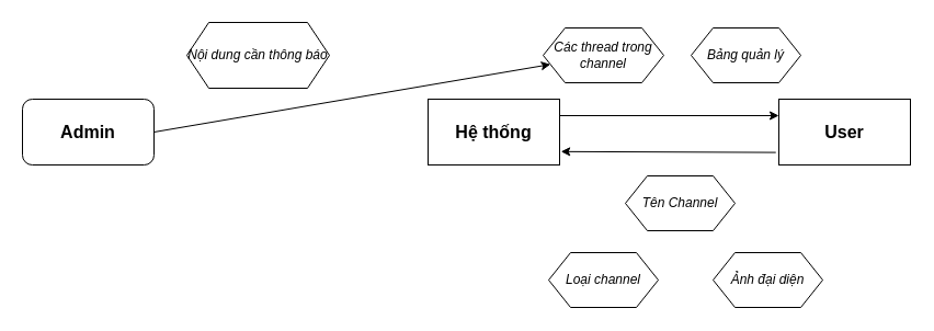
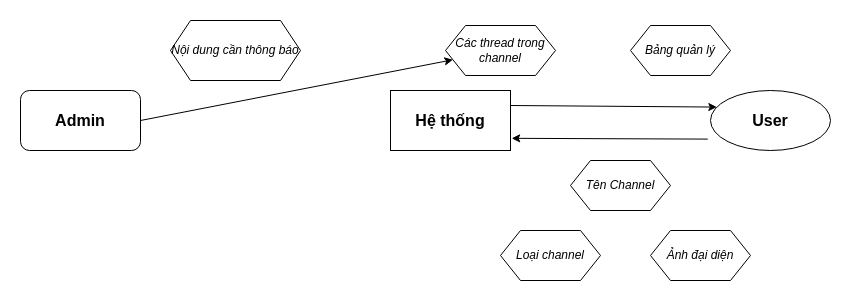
  <mxCell id="0" />
  <mxCell id="1" parent="0" />
  <mxCell id="2" value="&lt;b style=&quot;font-size: 16px;&quot;&gt;Admin&lt;/b&gt;" style="whiteSpace=wrap;html=1;rounded=1;" vertex="1" parent="1"><mxGeometry x="20" y="90" width="120" height="60" as="geometry" /></mxCell>
  <mxCell id="3" value="&lt;font style=&quot;font-size: 16px;&quot;&gt;&lt;b&gt;Hệ thống&lt;/b&gt;&lt;/font&gt;" style="rounded=0;whiteSpace=wrap;html=1;" vertex="1" parent="1"><mxGeometry x="390" y="90" width="120" height="60" as="geometry" /></mxCell>
- <mxCell id="4" value="&lt;font style=&quot;font-size: 16px;&quot;&gt;&lt;b&gt;User&lt;/b&gt;&lt;/font&gt;" style="rounded=0;whiteSpace=wrap;html=1;" vertex="1" parent="1"><mxGeometry x="710" y="90" width="120" height="60" as="geometry" /></mxCell>
+ <mxCell id="4" value="&lt;font style=&quot;font-size: 16px;&quot;&gt;&lt;b&gt;User&lt;/b&gt;&lt;/font&gt;" style="ellipse;whiteSpace=wrap;html=1;" vertex="1" parent="1"><mxGeometry x="710" y="90" width="120" height="60" as="geometry" /></mxCell>
  <mxCell id="5" value="" style="endArrow=classic;html=1;rounded=0;fontSize=16;exitX=1;exitY=0.5;exitDx=0;exitDy=0;" edge="1" parent="1" source="2" target="12"><mxGeometry width="50" height="50" relative="1" as="geometry"><mxPoint x="400" y="230" as="sourcePoint" /><mxPoint x="450" y="180" as="targetPoint" /></mxGeometry></mxCell>
  <mxCell id="6" value="" style="endArrow=classic;html=1;rounded=0;fontSize=16;entryX=0;entryY=0.25;entryDx=0;entryDy=0;exitX=1;exitY=0.25;exitDx=0;exitDy=0;" edge="1" parent="1" source="3" target="4"><mxGeometry width="50" height="50" relative="1" as="geometry"><mxPoint x="400" y="240" as="sourcePoint" /><mxPoint x="450" y="190" as="targetPoint" /></mxGeometry></mxCell>
  <mxCell id="7" value="" style="endArrow=classic;html=1;rounded=0;fontSize=16;entryX=1.01;entryY=0.797;entryDx=0;entryDy=0;entryPerimeter=0;exitX=-0.023;exitY=0.81;exitDx=0;exitDy=0;exitPerimeter=0;" edge="1" parent="1" source="4" target="3"><mxGeometry width="50" height="50" relative="1" as="geometry"><mxPoint x="400" y="240" as="sourcePoint" /><mxPoint x="450" y="190" as="targetPoint" /></mxGeometry></mxCell>
  <mxCell id="8" value="&lt;font style=&quot;font-size: 12px;&quot;&gt;Nội dung cần thông báo&lt;/font&gt;" style="shape=hexagon;perimeter=hexagonPerimeter2;whiteSpace=wrap;html=1;fixedSize=1;fontSize=12;fontStyle=2" vertex="1" parent="1"><mxGeometry x="170" y="20" width="130" height="60" as="geometry" /></mxCell>
  <mxCell id="9" value="Tên Channel" style="shape=hexagon;perimeter=hexagonPerimeter2;whiteSpace=wrap;html=1;fixedSize=1;fontFamily=Helvetica;fontSize=12;fontStyle=2" vertex="1" parent="1"><mxGeometry x="570" y="160" width="100" height="50" as="geometry" /></mxCell>
  <mxCell id="10" value="&lt;i&gt;Loại channel&lt;/i&gt;" style="shape=hexagon;perimeter=hexagonPerimeter2;whiteSpace=wrap;html=1;fixedSize=1;fontFamily=Helvetica;fontSize=12;" vertex="1" parent="1"><mxGeometry x="500" y="230" width="100" height="50" as="geometry" /></mxCell>
  <mxCell id="11" value="Ảnh đại diện" style="shape=hexagon;perimeter=hexagonPerimeter2;whiteSpace=wrap;html=1;fixedSize=1;fontFamily=Helvetica;fontSize=12;fontStyle=2" vertex="1" parent="1"><mxGeometry x="650" y="230" width="100" height="50" as="geometry" /></mxCell>
- <mxCell id="12" value="&lt;i&gt;Các thread trong channel&lt;/i&gt;" style="shape=hexagon;perimeter=hexagonPerimeter2;whiteSpace=wrap;html=1;fixedSize=1;fontFamily=Helvetica;fontSize=12;" vertex="1" parent="1"><mxGeometry x="495" y="25" width="110" height="50" as="geometry" /></mxCell>
+ <mxCell id="12" value="&lt;i&gt;Các thread trong channel&lt;/i&gt;" style="shape=hexagon;perimeter=hexagonPerimeter2;whiteSpace=wrap;html=1;fixedSize=1;fontFamily=Helvetica;fontSize=12;" vertex="1" parent="1"><mxGeometry x="445" y="25" width="110" height="50" as="geometry" /></mxCell>
  <mxCell id="13" value="Bảng quản lý" style="shape=hexagon;perimeter=hexagonPerimeter2;whiteSpace=wrap;html=1;fixedSize=1;fontFamily=Helvetica;fontSize=12;fontStyle=2" vertex="1" parent="1"><mxGeometry x="630" y="25" width="100" height="50" as="geometry" /></mxCell>
